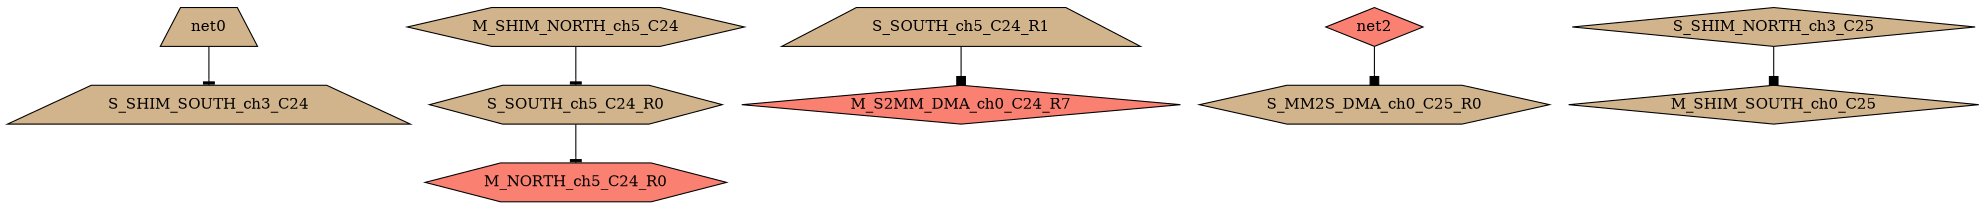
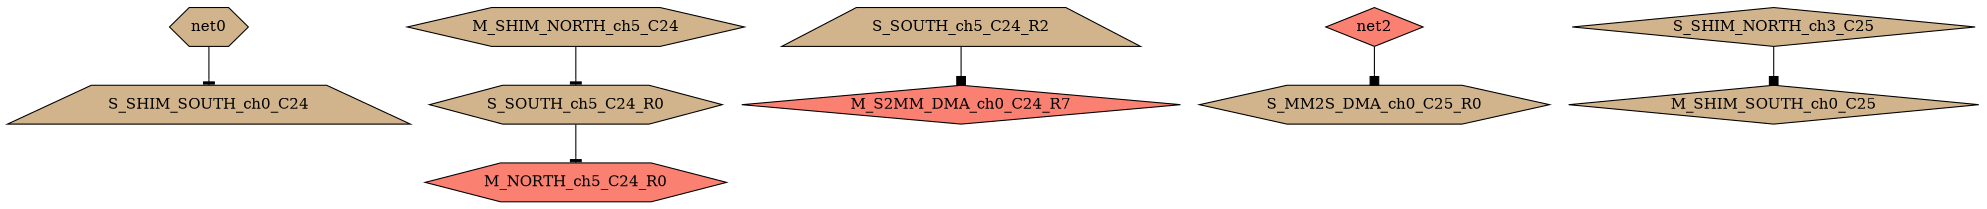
  digraph {
    node [fillcolor=tan shape=hexagon style=filled]
    edge [arrowhead=tee]
-   S_SHIM_SOUTH_ch0_C24 [shape=trapezium label=S_SHIM_SOUTH_ch3_C24]
-   net0 [shape=trapezium]
+   S_SHIM_SOUTH_ch0_C24 [shape=trapezium]
+   net0
    M_NORTH_ch5_C24_R0 [fillcolor=salmon]
    S_SOUTH_ch5_C24_R0
-   S_SOUTH_ch5_C24_R1 [shape=trapezium]
+   S_SOUTH_ch5_C24_R1 [shape=trapezium label=S_SOUTH_ch5_C24_R2]
    n6 [fillcolor=salmon label=M_S2MM_DMA_ch0_C24_R7 shape=diamond]
    M_SHIM_NORTH_ch5_C24
    net2 [fillcolor=salmon shape=diamond]
    S_MM2S_DMA_ch0_C25_R0
    S_SHIM_NORTH_ch3_C25 [shape=diamond]
    M_SHIM_SOUTH_ch0_C25 [shape=diamond]
    net0 -> S_SHIM_SOUTH_ch0_C24
    S_SOUTH_ch5_C24_R0 -> M_NORTH_ch5_C24_R0
    S_SOUTH_ch5_C24_R1 -> n6 [arrowhead=box]
    M_SHIM_NORTH_ch5_C24 -> S_SOUTH_ch5_C24_R0
    net2 -> S_MM2S_DMA_ch0_C25_R0 [arrowhead=box]
    S_SHIM_NORTH_ch3_C25 -> M_SHIM_SOUTH_ch0_C25 [arrowhead=box]
  }
